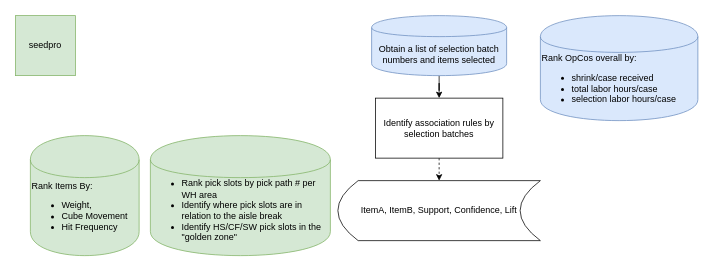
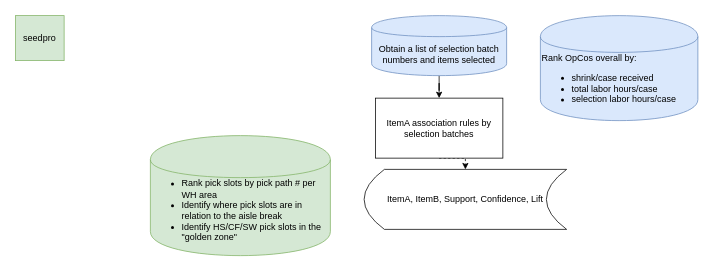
  <mxCell id="0" />
  <mxCell id="1" parent="0" />
- <mxCell id="2" value="&lt;span style=&quot;white-space: normal&quot;&gt;Rank Items By:&amp;nbsp;&lt;/span&gt;&lt;br style=&quot;white-space: normal&quot;&gt;&lt;ul style=&quot;white-space: normal&quot;&gt;&lt;li&gt;Weight,&lt;/li&gt;&lt;li&gt;Cube Movement&lt;/li&gt;&lt;li&gt;Hit Frequency&lt;/li&gt;&lt;/ul&gt;" style="shape=cylinder;whiteSpace=wrap;html=1;boundedLbl=1;backgroundOutline=1;glass=0;fillColor=#d5e8d4;strokeColor=#82b366;align=left;" vertex="1" parent="1"><mxGeometry x="40" y="180" width="145" height="160" as="geometry" /></mxCell>
  <mxCell id="3" value="&lt;ul style=&quot;white-space: normal&quot;&gt;&lt;li&gt;Rank pick slots by pick path # per WH area&lt;/li&gt;&lt;li&gt;Identify where pick slots are in relation to the aisle break&amp;nbsp;&lt;/li&gt;&lt;li&gt;Identify HS/CF/SW pick slots in the &quot;golden zone&quot;&lt;/li&gt;&lt;/ul&gt;" style="shape=cylinder;whiteSpace=wrap;html=1;boundedLbl=1;backgroundOutline=1;glass=0;fillColor=#d5e8d4;strokeColor=#82b366;align=left;" vertex="1" parent="1"><mxGeometry x="200" y="180" width="240" height="160" as="geometry" /></mxCell>
  <mxCell id="4" style="edgeStyle=orthogonalEdgeStyle;rounded=0;orthogonalLoop=1;jettySize=auto;html=1;exitX=0.5;exitY=1;exitDx=0;exitDy=0;" edge="1" parent="1" source="5" target="8"><mxGeometry relative="1" as="geometry" /></mxCell>
  <mxCell id="5" value="&lt;span style=&quot;white-space: normal&quot;&gt;Obtain a list of selection batch numbers and items selected&lt;/span&gt;" style="shape=cylinder;whiteSpace=wrap;html=1;boundedLbl=1;backgroundOutline=1;glass=0;fillColor=#dae8fc;strokeColor=#6c8ebf;" vertex="1" parent="1"><mxGeometry x="495" width="180" height="80" as="geometry" y="20" /></mxCell>
- <mxCell id="6" value="ItemA, ItemB, Support, Confidence, Lift" style="shape=dataStorage;whiteSpace=wrap;html=1;glass=0;" vertex="1" parent="1"><mxGeometry x="450" y="240" width="270" height="80" as="geometry" /></mxCell>
+ <mxCell id="6" value="ItemA, ItemB, Support, Confidence, Lift" style="shape=dataStorage;whiteSpace=wrap;html=1;glass=0;" vertex="1" parent="1"><mxGeometry x="485" y="225" width="270" height="80" as="geometry" /></mxCell>
  <mxCell id="7" style="edgeStyle=orthogonalEdgeStyle;rounded=0;orthogonalLoop=1;jettySize=auto;html=1;exitX=0.5;exitY=1;exitDx=0;exitDy=0;entryX=0.5;entryY=0;entryDx=0;entryDy=0;dashed=1;" edge="1" parent="1" source="8" target="6"><mxGeometry relative="1" as="geometry" /></mxCell>
- <mxCell id="8" value="Identify association rules by selection batches" style="rounded=0;whiteSpace=wrap;html=1;glass=0;" vertex="1" parent="1"><mxGeometry x="500" y="130" width="170" height="80" as="geometry" /></mxCell>
- <mxCell id="9" value="seedpro" style="whiteSpace=wrap;html=1;aspect=fixed;glass=0;fillColor=#d5e8d4;strokeColor=#82b366;" vertex="1" parent="1"><mxGeometry width="80" height="80" as="geometry" x="20" y="20" /></mxCell>
+ <mxCell id="8" value="ItemA association rules by selection batches" style="rounded=0;whiteSpace=wrap;html=1;glass=0;" vertex="1" parent="1"><mxGeometry x="500" y="130" width="170" height="80" as="geometry" /></mxCell>
+ <mxCell id="9" value="seedpro" style="whiteSpace=wrap;html=1;aspect=fixed;glass=0;fillColor=#d5e8d4;strokeColor=#82b366;" vertex="1" parent="1"><mxGeometry x="20" y="20" width="65" height="60" as="geometry" /></mxCell>
  <mxCell id="10" value="&lt;span style=&quot;white-space: normal&quot;&gt;Rank OpCos overall by: &lt;br&gt;&lt;ul&gt;&lt;li&gt;&lt;span style=&quot;white-space: normal&quot;&gt;shrink/case received&lt;/span&gt;&lt;/li&gt;&lt;li&gt;total labor hours/case&lt;/li&gt;&lt;li&gt;selection labor hours/case&lt;/li&gt;&lt;/ul&gt;&lt;/span&gt;" style="shape=cylinder;whiteSpace=wrap;html=1;boundedLbl=1;backgroundOutline=1;glass=0;fillColor=#dae8fc;strokeColor=#6c8ebf;align=left;" vertex="1" parent="1"><mxGeometry x="720" width="210" height="140" as="geometry" y="20" /></mxCell>
